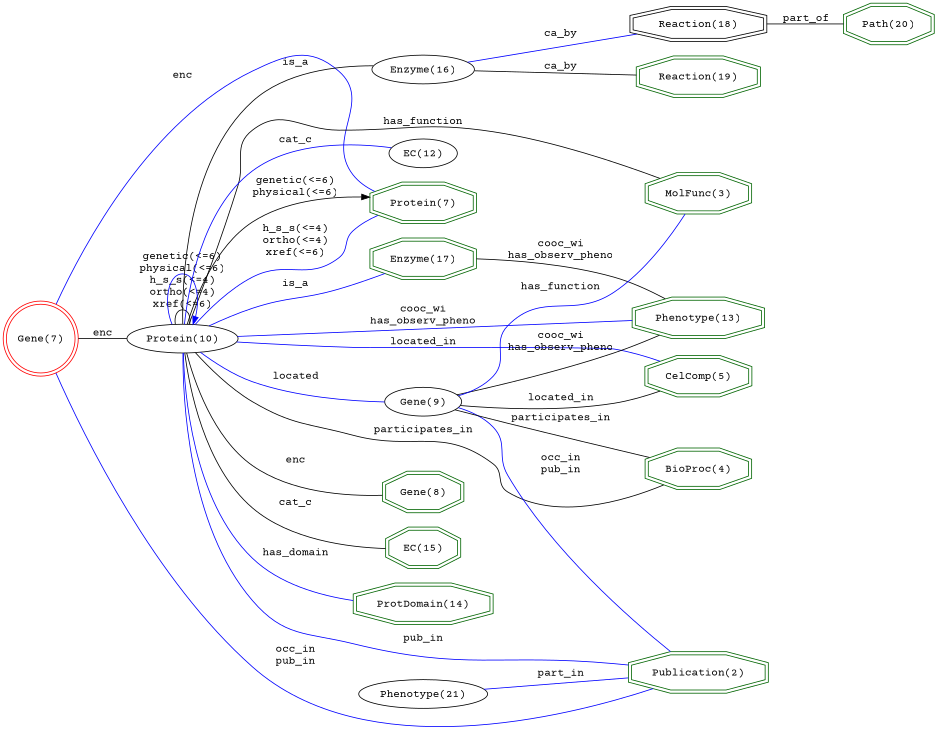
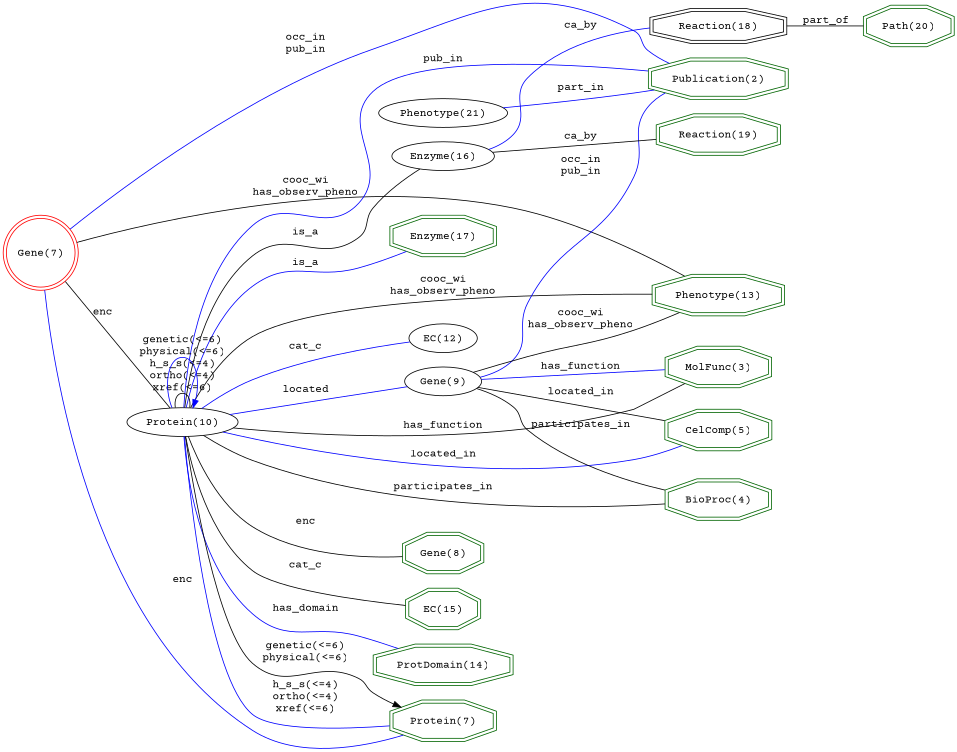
  digraph {
    fontname="Courier Prime"
    rankdir=LR
    node [color=darkgreen fontname="Courier Prime" shape=doubleoctagon]
    edge [arrowhead=none color=black fontname="Courier Prime"]
    "Publication(2)" [height=0.61111 width=1.9362]
    "Phenotype(13)" [height=0.61111 width=1.9805]
    "MolFunc(3)" [height=0.61111 width=1.7]
    "CelComp(5)" [height=0.61111 width=1.7443]
    "BioProc(4)" [height=0.61111 width=1.5966]
    "Gene(8)" [height=0.61111 width=1.286]
    "Path(20)" [height=0.61111 width=1.3307]
    "EC(15)" [height=0.61111 width=1.1977]
    "Reaction(19)" [height=0.61111 width=1.803]
    "ProtDomain(14)" [height=0.61111 width=2.1578]
    "Protein(7)" [height=0.61111 width=1.4931]
    "Enzyme(17)" [height=0.61111 width=1.7291]
    n13 [color=red height=1.1966 label="Gene(7)" shape=doublecircle width=1.1966]
    "Protein(10)" [height=0.5 width=1.3996 color="" shape=""]
    "Gene(9)" [height=0.5 width=1.0855 color="" shape=""]
    "Enzyme(16)" [height=0.5 width=1.4949 color="" shape=""]
    "EC(12)" [height=0.5 width=1.0039 color="" shape=""]
    "Reaction(18)" [height=0.5 width=1.5631 color=""]
    "Phenotype(21)" [height=0.5 width=1.7271 color="" shape=""]
    n13 -> "Publication(2)" [color=blue label="occ_in\npub_in"]
-   "Enzyme(17)" -> "Phenotype(13)" [label="cooc_wi\nhas_observ_pheno"]
+   n13 -> "Phenotype(13)" [label="cooc_wi\nhas_observ_pheno"]
    n13 -> "Protein(7)" [color=blue label=enc]
    n13 -> "Protein(10)" [label=enc]
    "Protein(10)" -> "Publication(2)" [color=blue label=pub_in]
-   "Protein(10)" -> "Phenotype(13)" [color=blue label="cooc_wi\nhas_observ_pheno"]
+   "Protein(10)" -> "Phenotype(13)" [label="cooc_wi\nhas_observ_pheno"]
    "Protein(10)" -> "MolFunc(3)" [label=has_function]
    "Protein(10)" -> "CelComp(5)" [color=blue label=located_in]
    "Protein(10)" -> "BioProc(4)" [label=participates_in]
    "Protein(10)" -> "Gene(8)" [label=enc]
    "Protein(10)" -> "EC(15)" [label=cat_c]
    "Protein(10)" -> "ProtDomain(14)" [color=blue label=has_domain]
    "Protein(10)" -> "Protein(7)" [color=blue label="h_s_s(<=4)\northo(<=4)\nxref(<=6)"]
    "Protein(10)" -> "Protein(7)" [arrowhead=normal label="genetic(<=6)\nphysical(<=6)"]
    "Protein(10)" -> "Enzyme(17)" [color=blue label=is_a]
    "Protein(10)" -> "Protein(10)" [label="h_s_s(<=4)\northo(<=4)\nxref(<=6)"]
    "Protein(10)" -> "Protein(10)" [arrowhead=normal color=blue label="genetic(<=6)\nphysical(<=6)"]
    "Protein(10)" -> "Gene(9)" [color=blue label=located]
    "Protein(10)" -> "Enzyme(16)" [label=is_a]
    "Protein(10)" -> "EC(12)" [color=blue label=cat_c]
    "Gene(9)" -> "Publication(2)" [color=blue label="occ_in\npub_in"]
    "Gene(9)" -> "Phenotype(13)" [label="cooc_wi\nhas_observ_pheno"]
    "Gene(9)" -> "MolFunc(3)" [color=blue label=has_function]
    "Gene(9)" -> "CelComp(5)" [label=located_in]
    "Gene(9)" -> "BioProc(4)" [label=participates_in]
    "Enzyme(16)" -> "Reaction(19)" [label=ca_by]
    "Enzyme(16)" -> "Reaction(18)" [color=blue label=ca_by]
    "Reaction(18)" -> "Path(20)" [label=part_of]
    "Phenotype(21)" -> "Publication(2)" [color=blue label=part_in]
  }
